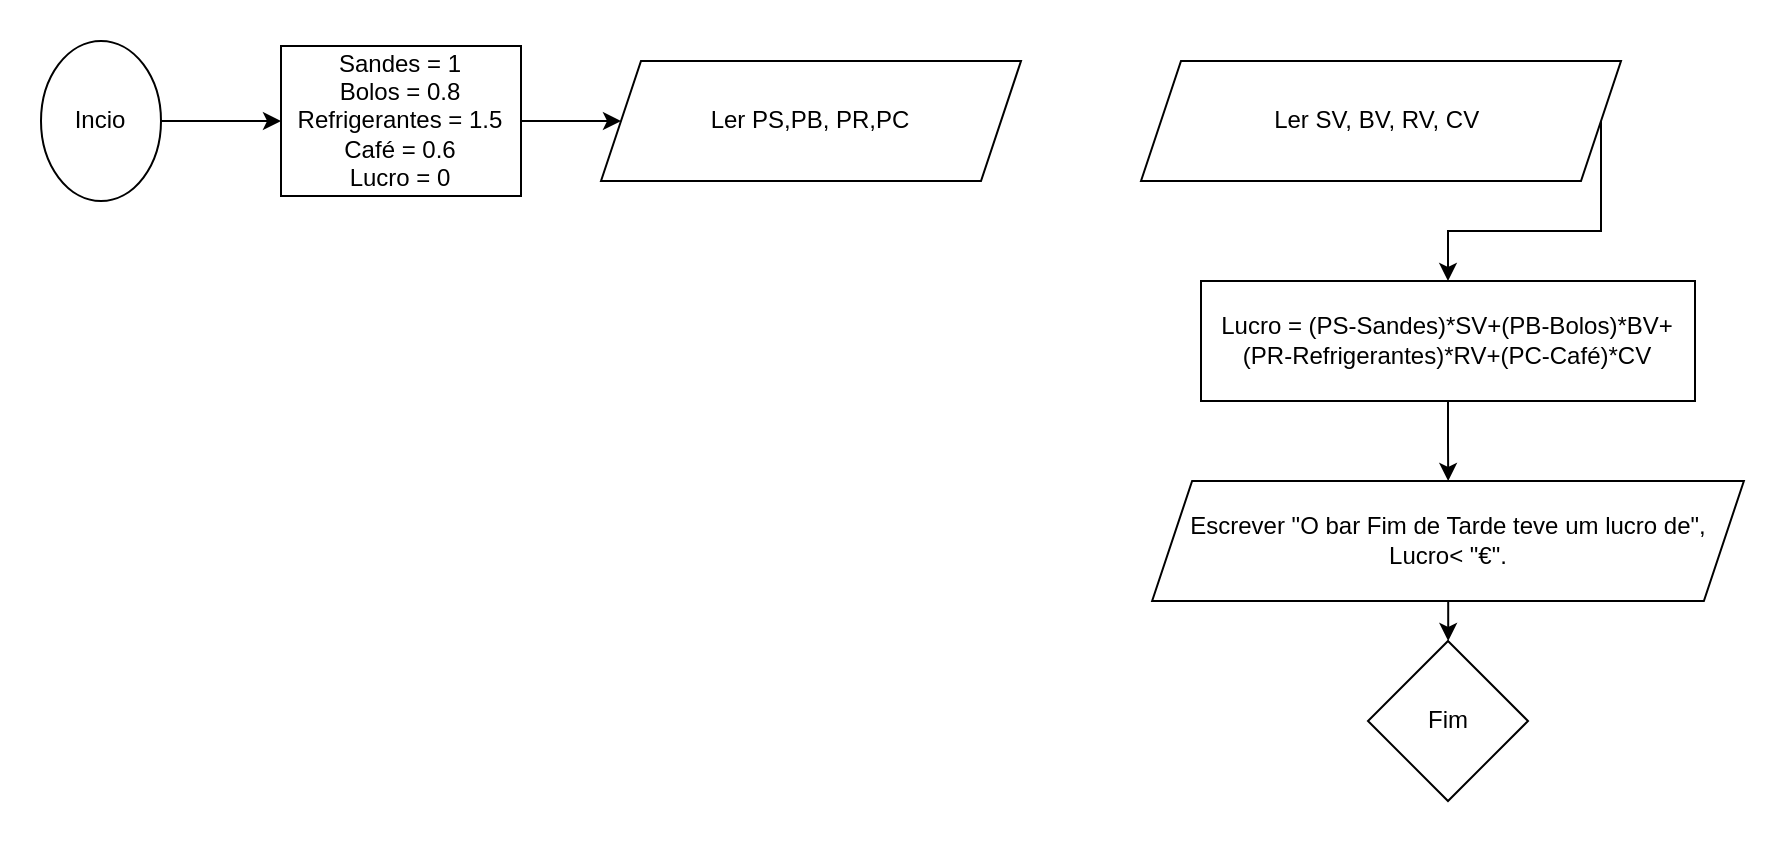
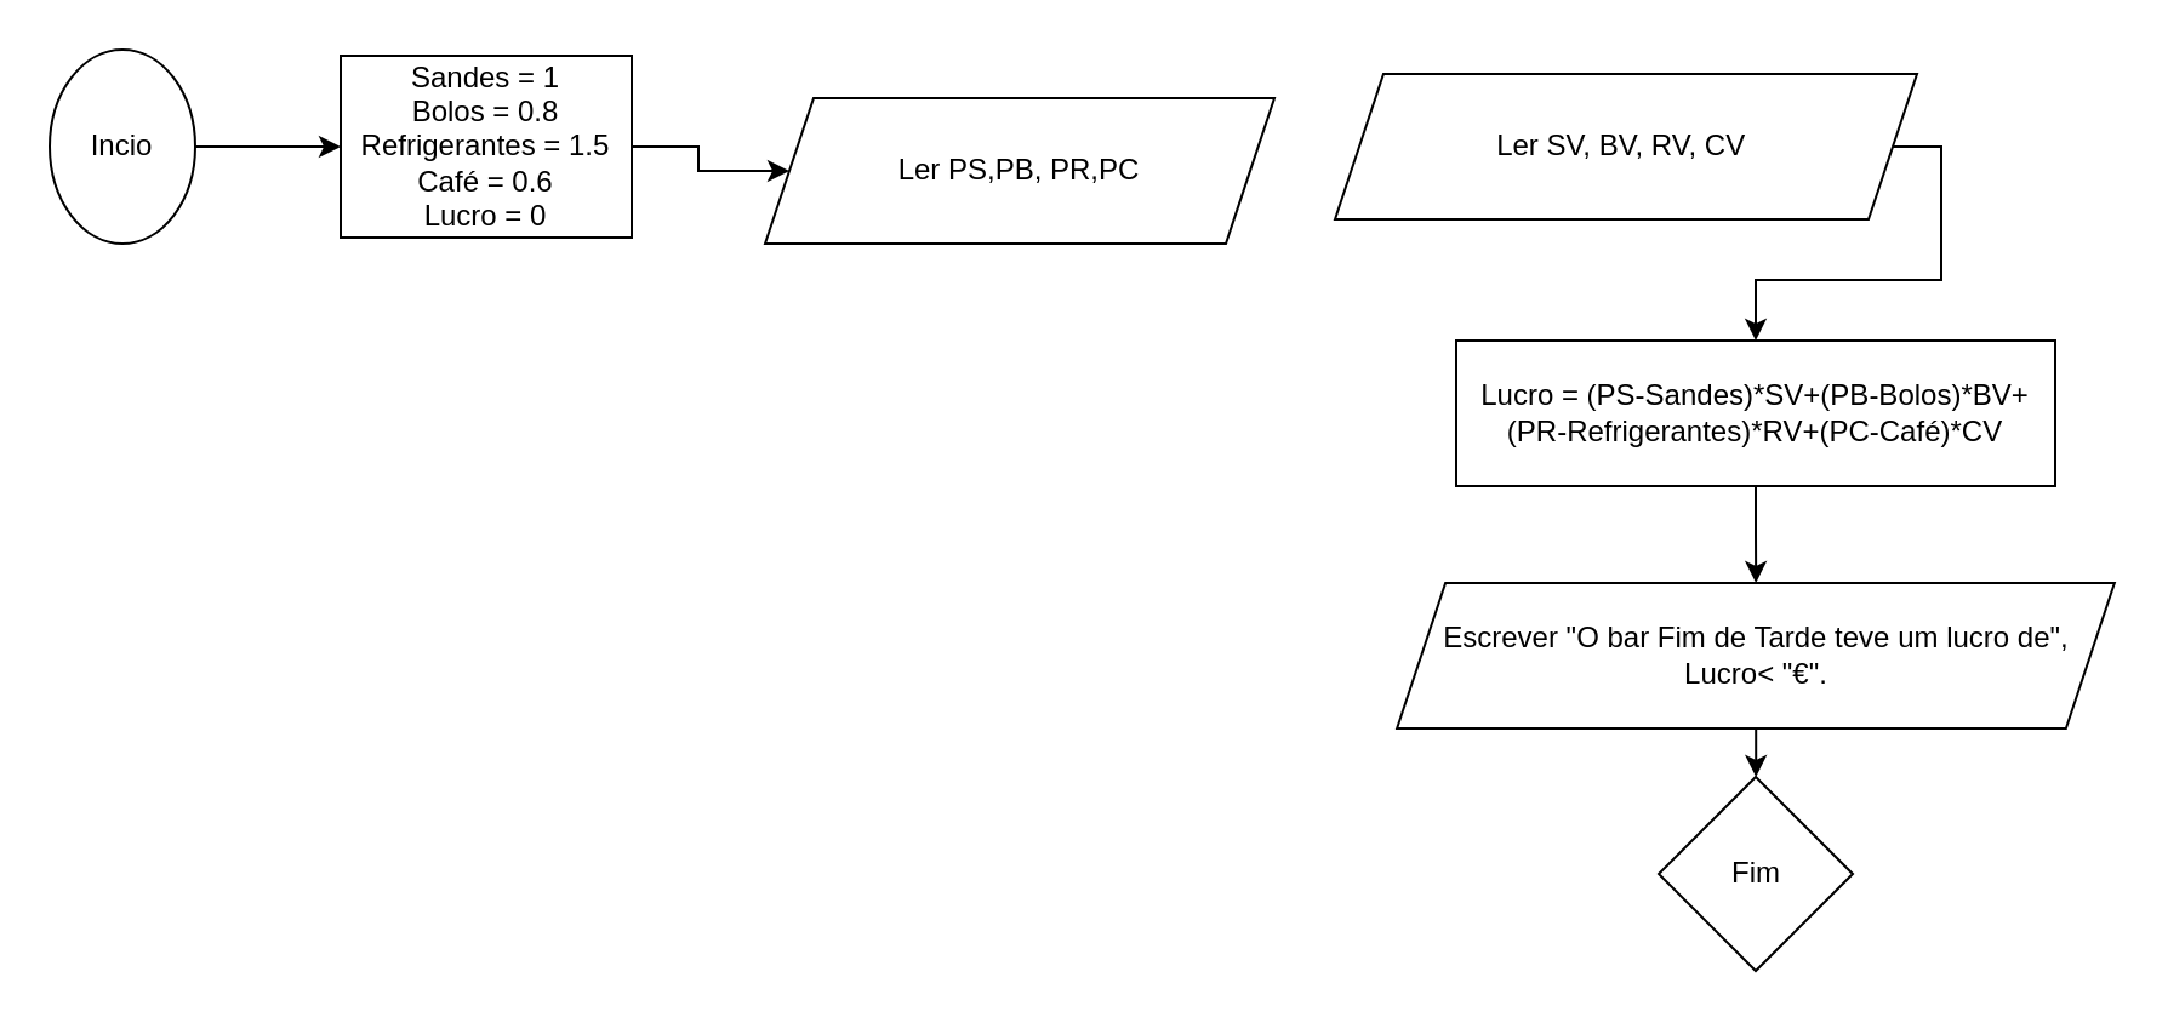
  <mxCell id="0" />
  <mxCell id="1" parent="0" />
  <mxCell id="2" value="" style="edgeStyle=orthogonalEdgeStyle;rounded=0;orthogonalLoop=1;jettySize=auto;html=1;" edge="1" parent="1" source="3" target="5"><mxGeometry relative="1" as="geometry" /></mxCell>
  <mxCell id="3" value="Incio" style="ellipse;whiteSpace=wrap;html=1;" vertex="1" parent="1"><mxGeometry x="20" y="20" width="60" height="80" as="geometry" /></mxCell>
  <mxCell id="4" value="" style="edgeStyle=orthogonalEdgeStyle;rounded=0;orthogonalLoop=1;jettySize=auto;html=1;" edge="1" parent="1" source="5" target="6"><mxGeometry relative="1" as="geometry" /></mxCell>
  <mxCell id="5" value="Sandes = 1&lt;br&gt;Bolos = 0.8&lt;div&gt;Refrigerantes = 1.5&lt;/div&gt;&lt;div&gt;Café = 0.6&lt;/div&gt;&lt;div&gt;Lucro = 0&lt;/div&gt;" style="rounded=0;whiteSpace=wrap;html=1;" vertex="1" parent="1"><mxGeometry x="140" y="22.5" width="120" height="75" as="geometry" /></mxCell>
- <mxCell id="6" value="Ler PS,PB, PR,PC" style="shape=parallelogram;perimeter=parallelogramPerimeter;whiteSpace=wrap;html=1;fixedSize=1;rounded=0;" vertex="1" parent="1"><mxGeometry x="300" y="30" width="210" height="60" as="geometry" /></mxCell>
+ <mxCell id="6" value="Ler PS,PB, PR,PC" style="shape=parallelogram;perimeter=parallelogramPerimeter;whiteSpace=wrap;html=1;fixedSize=1;rounded=0;" vertex="1" parent="1"><mxGeometry x="315" y="40" width="210" height="60" as="geometry" /></mxCell>
  <mxCell id="7" style="edgeStyle=orthogonalEdgeStyle;rounded=0;orthogonalLoop=1;jettySize=auto;html=1;entryX=0.5;entryY=0;entryDx=0;entryDy=0;" edge="1" parent="1" source="8" target="10"><mxGeometry relative="1" as="geometry"><Array as="points"><mxPoint x="800" y="60" /><mxPoint x="800" y="115" /><mxPoint x="724" y="115" /></Array></mxGeometry></mxCell>
- <mxCell id="8" value="Ler SV, BV, RV, CV&amp;nbsp;" style="shape=parallelogram;perimeter=parallelogramPerimeter;whiteSpace=wrap;html=1;fixedSize=1;rounded=0;" vertex="1" parent="1"><mxGeometry x="570" y="30" width="240" height="60" as="geometry" /></mxCell>
+ <mxCell id="8" value="Ler SV, BV, RV, CV&amp;nbsp;" style="shape=parallelogram;perimeter=parallelogramPerimeter;whiteSpace=wrap;html=1;fixedSize=1;rounded=0;" vertex="1" parent="1"><mxGeometry x="550" y="30" width="240" height="60" as="geometry" /></mxCell>
  <mxCell id="9" value="" style="edgeStyle=orthogonalEdgeStyle;rounded=0;orthogonalLoop=1;jettySize=auto;html=1;" edge="1" parent="1" source="10" target="12"><mxGeometry relative="1" as="geometry" /></mxCell>
  <mxCell id="10" value="Lucro = (PS-Sandes)*SV+(PB-Bolos)*BV+(PR-Refrigerantes)*RV+(PC-Café)*CV" style="rounded=0;whiteSpace=wrap;html=1;" vertex="1" parent="1"><mxGeometry x="600" y="140" width="247" height="60" as="geometry" /></mxCell>
  <mxCell id="11" value="" style="edgeStyle=orthogonalEdgeStyle;rounded=0;orthogonalLoop=1;jettySize=auto;html=1;" edge="1" parent="1" source="12" target="13"><mxGeometry relative="1" as="geometry" /></mxCell>
  <mxCell id="12" value="Escrever &quot;O bar Fim de Tarde teve um lucro de&quot;, Lucro&amp;lt; &quot;€&quot;." style="shape=parallelogram;perimeter=parallelogramPerimeter;whiteSpace=wrap;html=1;fixedSize=1;" vertex="1" parent="1"><mxGeometry x="575.56" y="240" width="295.88" height="60" as="geometry" /></mxCell>
  <mxCell id="13" value="Fim" style="rhombus;whiteSpace=wrap;html=1;" vertex="1" parent="1"><mxGeometry x="683.5" y="320" width="80" height="80" as="geometry" /></mxCell>
